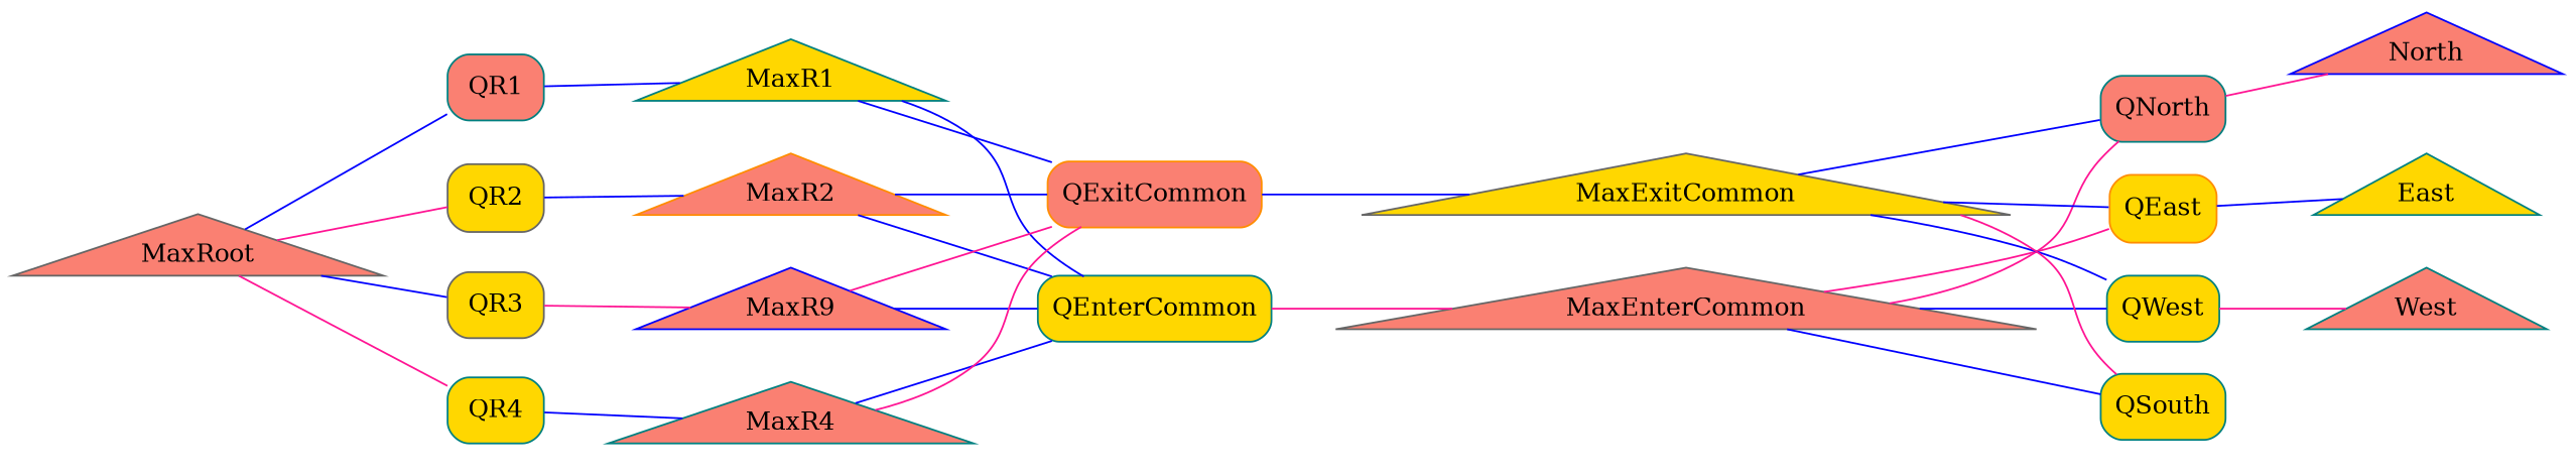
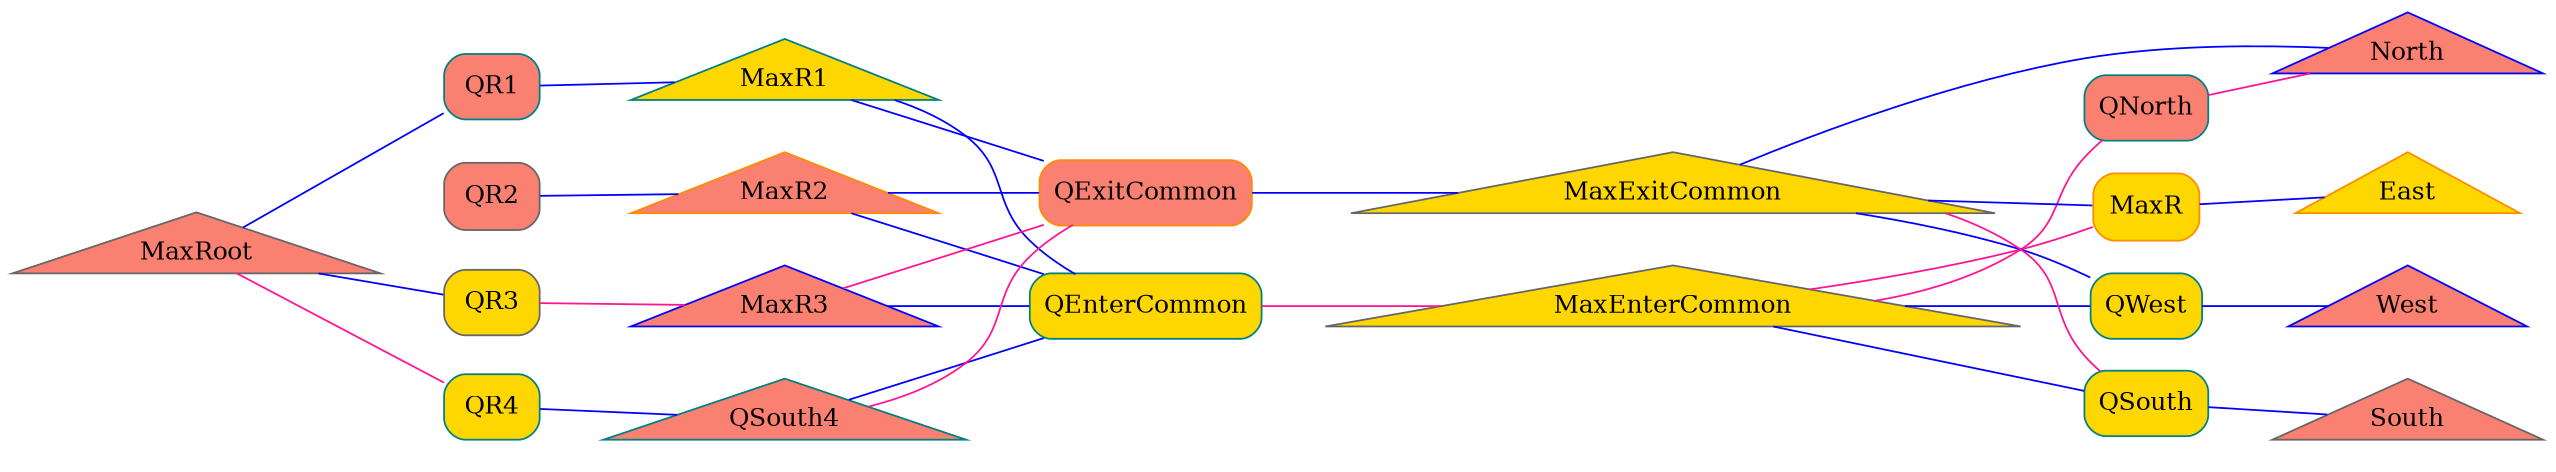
  graph {
    fontname="DejaVu Serif"
    rankdir=LR
    node [color=teal fillcolor=salmon fontname="DejaVu Serif" shape=triangle style=filled]
    edge [color=blue fontname="DejaVu Serif"]
    MaxRoot [color=gray40]
    QR1 [shape=Mrecord]
-   QR2 [color=gray40 fillcolor=gold shape=Mrecord]
+   QR2 [color=gray40 shape=Mrecord]
    QR3 [color=gray40 fillcolor=gold shape=Mrecord]
    QR4 [fillcolor=gold shape=Mrecord]
    MaxR1 [fillcolor=gold]
    MaxR2 [color=darkorange]
-   MaxR3 [color=blue label=MaxR9]
-   MaxR4
+   MaxR3 [color=blue]
+   MaxR4 [label=QSouth4]
    QEnterCommon [fillcolor=gold shape=Mrecord]
    QExitCommon [color=darkorange shape=Mrecord]
-   MaxEnterCommon [color=gray40]
+   MaxEnterCommon [color=gray40 fillcolor=gold]
    MaxExitCommon [color=gray40 fillcolor=gold]
    QNorth [shape=Mrecord]
-   QEast [color=darkorange fillcolor=gold shape=Mrecord]
+   QEast [color=darkorange fillcolor=gold shape=Mrecord label=MaxR]
    QWest [fillcolor=gold shape=Mrecord]
    QSouth [fillcolor=gold shape=Mrecord]
    North [color=blue]
-   East [fillcolor=gold]
-   West
+   East [color=darkorange fillcolor=gold]
+   West [color=blue]
+   South [color=gray40]
    MaxRoot -- QR1
-   MaxRoot -- QR2 [color=deeppink]
    MaxRoot -- QR3
    MaxRoot -- QR4 [color=deeppink]
    QR1 -- MaxR1
    QR2 -- MaxR2
    QR3 -- MaxR3 [color=deeppink]
    QR4 -- MaxR4
    MaxR1 -- QEnterCommon
    MaxR1 -- QExitCommon
    MaxR2 -- QEnterCommon
    MaxR2 -- QExitCommon
    MaxR3 -- QEnterCommon
    MaxR3 -- QExitCommon [color=deeppink]
    MaxR4 -- QEnterCommon
    MaxR4 -- QExitCommon [color=deeppink]
    QEnterCommon -- MaxEnterCommon [color=deeppink]
    QExitCommon -- MaxExitCommon
    MaxEnterCommon -- QNorth [color=deeppink]
    MaxEnterCommon -- QEast [color=deeppink]
    MaxEnterCommon -- QWest
    MaxEnterCommon -- QSouth
-   MaxExitCommon -- QNorth
+   MaxExitCommon -- North
    MaxExitCommon -- QEast
    MaxExitCommon -- QWest
    MaxExitCommon -- QSouth [color=deeppink]
    QNorth -- North [color=deeppink]
    QEast -- East
-   QWest -- West [color=deeppink]
+   QWest -- West
+   QSouth -- South
  }
